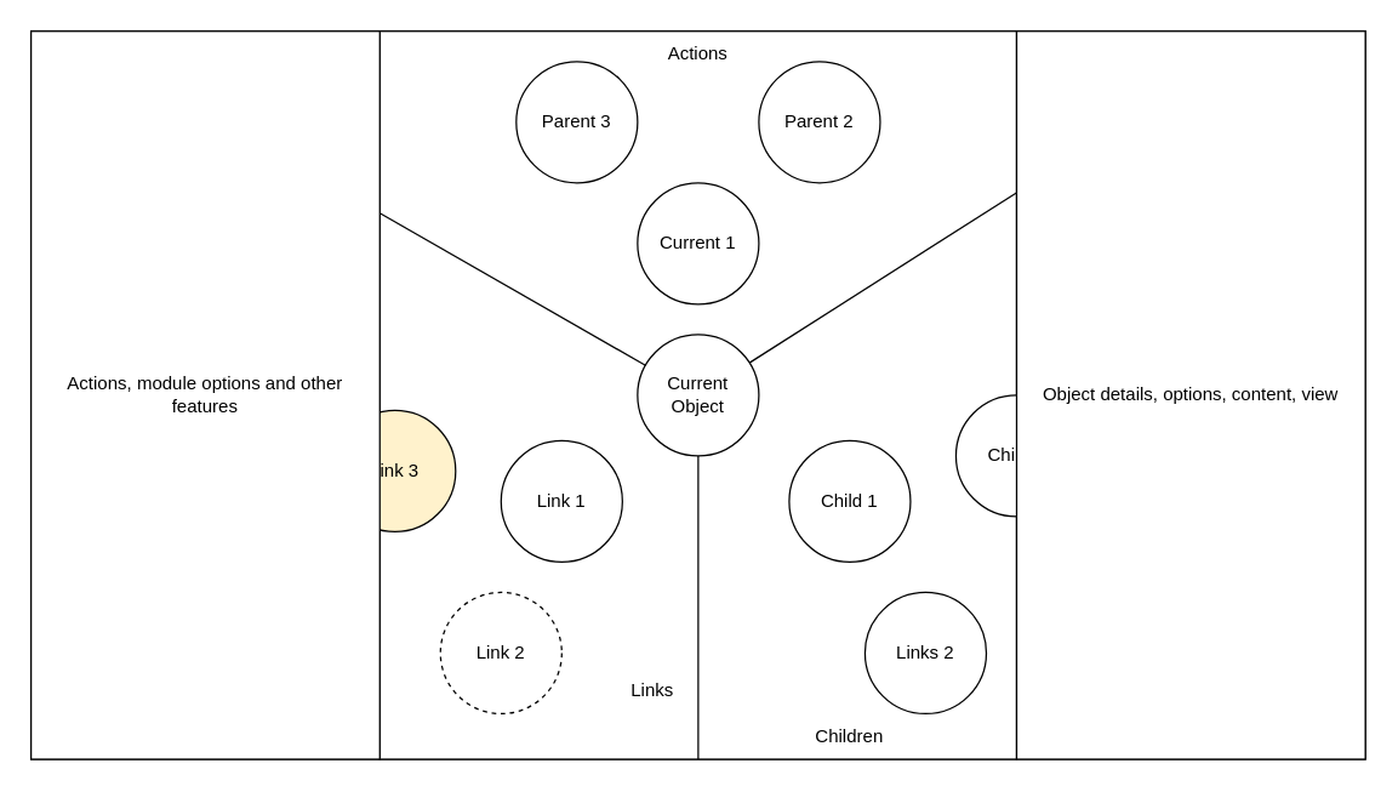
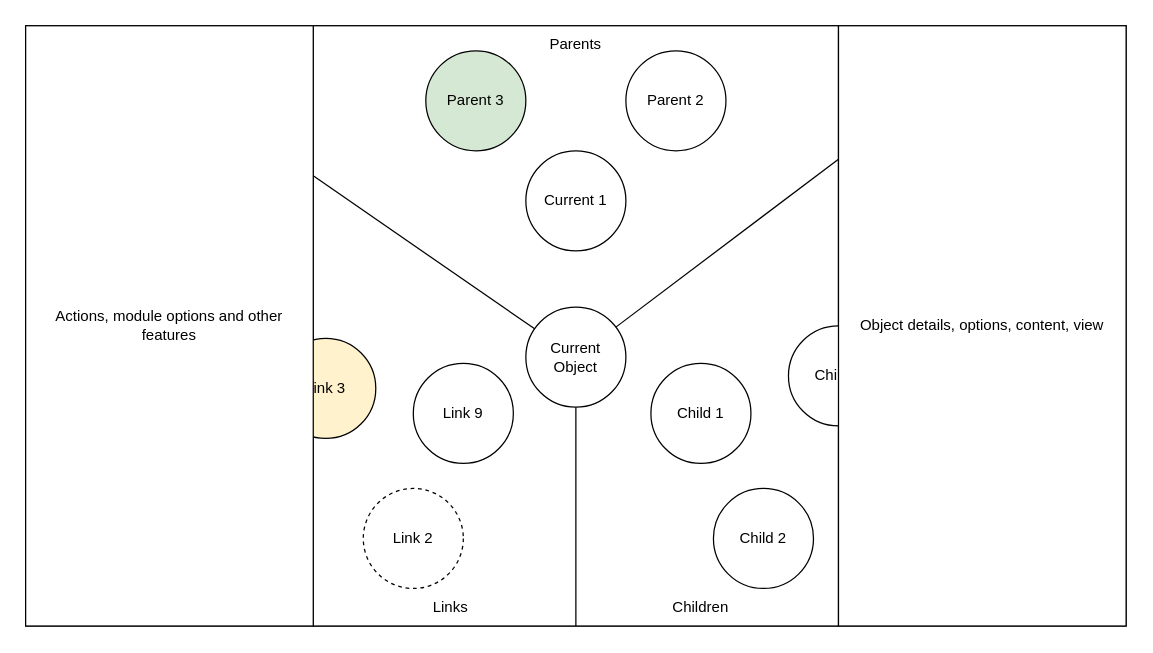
  <mxCell id="0" />
  <mxCell id="1" parent="0" />
  <mxCell id="2" value="" style="rounded=0;whiteSpace=wrap;html=1;" vertex="1" parent="1"><mxGeometry x="20" y="20" width="880" height="480" as="geometry" /></mxCell>
  <mxCell id="3" value="" style="rounded=0;whiteSpace=wrap;html=1;" vertex="1" parent="1"><mxGeometry x="250" y="20" width="420" height="480" as="geometry" /></mxCell>
- <mxCell id="4" value="Current Object" style="ellipse;whiteSpace=wrap;html=1;aspect=fixed;" vertex="1" parent="1"><mxGeometry x="420" y="220" width="80" height="80" as="geometry" /></mxCell>
+ <mxCell id="4" value="Current Object" style="ellipse;whiteSpace=wrap;html=1;aspect=fixed;" vertex="1" parent="1"><mxGeometry x="420" y="245" width="80" height="80" as="geometry" /></mxCell>
  <mxCell id="5" value="Current 1" style="ellipse;whiteSpace=wrap;html=1;aspect=fixed;" vertex="1" parent="1"><mxGeometry x="420" y="120" width="80" height="80" as="geometry" /></mxCell>
- <mxCell id="6" value="Parent 3" style="ellipse;whiteSpace=wrap;html=1;aspect=fixed;" vertex="1" parent="1"><mxGeometry x="340" y="40" width="80" height="80" as="geometry" /></mxCell>
- <mxCell id="7" value="Link 1" style="ellipse;whiteSpace=wrap;html=1;aspect=fixed;" vertex="1" parent="1"><mxGeometry x="330" y="290" width="80" height="80" as="geometry" /></mxCell>
+ <mxCell id="6" value="Parent 3" style="ellipse;whiteSpace=wrap;html=1;aspect=fixed;fillColor=#d5e8d4;" vertex="1" parent="1"><mxGeometry x="340" y="40" width="80" height="80" as="geometry" /></mxCell>
+ <mxCell id="7" value="Link 9" style="ellipse;whiteSpace=wrap;html=1;aspect=fixed;" vertex="1" parent="1"><mxGeometry x="330" y="290" width="80" height="80" as="geometry" /></mxCell>
  <mxCell id="8" value="Child 1" style="ellipse;whiteSpace=wrap;html=1;aspect=fixed;" vertex="1" parent="1"><mxGeometry x="520" y="290" width="80" height="80" as="geometry" /></mxCell>
  <mxCell id="9" value="Link 2" style="ellipse;whiteSpace=wrap;html=1;aspect=fixed;dashed=1;" vertex="1" parent="1"><mxGeometry x="290" y="390" width="80" height="80" as="geometry" /></mxCell>
  <mxCell id="10" value="" style="endArrow=none;html=1;rounded=0;exitX=1.005;exitY=0.219;exitDx=0;exitDy=0;exitPerimeter=0;" edge="1" parent="1" source="3" target="4"><mxGeometry width="50" height="50" relative="1" as="geometry"><mxPoint x="380" y="280" as="sourcePoint" /><mxPoint x="430" y="230" as="targetPoint" /></mxGeometry></mxCell>
  <mxCell id="11" value="" style="endArrow=none;html=1;rounded=0;exitX=0;exitY=0.25;exitDx=0;exitDy=0;" edge="1" parent="1" source="3" target="4"><mxGeometry width="50" height="50" relative="1" as="geometry"><mxPoint x="380" y="280" as="sourcePoint" /><mxPoint x="430" y="230" as="targetPoint" /></mxGeometry></mxCell>
  <mxCell id="12" value="Parent 2" style="ellipse;whiteSpace=wrap;html=1;aspect=fixed;" vertex="1" parent="1"><mxGeometry x="500" y="40" width="80" height="80" as="geometry" /></mxCell>
  <mxCell id="13" value="" style="endArrow=none;html=1;rounded=0;exitX=0.5;exitY=1;exitDx=0;exitDy=0;" edge="1" parent="1" source="3" target="4"><mxGeometry width="50" height="50" relative="1" as="geometry"><mxPoint x="260" y="150" as="sourcePoint" /><mxPoint x="435.27" y="250.154" as="targetPoint" /></mxGeometry></mxCell>
- <mxCell id="14" value="Links 2" style="ellipse;whiteSpace=wrap;html=1;aspect=fixed;" vertex="1" parent="1"><mxGeometry x="570" y="390" width="80" height="80" as="geometry" /></mxCell>
+ <mxCell id="14" value="Child 2" style="ellipse;whiteSpace=wrap;html=1;aspect=fixed;" vertex="1" parent="1"><mxGeometry x="570" y="390" width="80" height="80" as="geometry" /></mxCell>
  <mxCell id="15" value="Child 3" style="ellipse;whiteSpace=wrap;html=1;aspect=fixed;" vertex="1" parent="1"><mxGeometry x="630" y="260" width="80" height="80" as="geometry" /></mxCell>
  <mxCell id="16" value="Link 3" style="ellipse;whiteSpace=wrap;html=1;aspect=fixed;fillColor=#fff2cc;" vertex="1" parent="1"><mxGeometry x="220" y="270" width="80" height="80" as="geometry" /></mxCell>
  <mxCell id="17" value="Actions, module options and other features" style="rounded=0;whiteSpace=wrap;html=1;" vertex="1" parent="1"><mxGeometry x="20" y="20" width="230" height="480" as="geometry" /></mxCell>
  <mxCell id="18" value="Object details, options, content, view" style="rounded=0;whiteSpace=wrap;html=1;" vertex="1" parent="1"><mxGeometry x="670" y="20" width="230" height="480" as="geometry" /></mxCell>
- <mxCell id="19" value="Actions" style="text;html=1;strokeColor=none;fillColor=none;align=center;verticalAlign=middle;whiteSpace=wrap;rounded=0;" vertex="1" parent="1"><mxGeometry x="430" y="20" width="60" height="30" as="geometry" /></mxCell>
+ <mxCell id="19" value="Parents" style="text;html=1;strokeColor=none;fillColor=none;align=center;verticalAlign=middle;whiteSpace=wrap;rounded=0;" vertex="1" parent="1"><mxGeometry x="430" y="20" width="60" height="30" as="geometry" /></mxCell>
  <mxCell id="20" value="Children" style="text;html=1;strokeColor=none;fillColor=none;align=center;verticalAlign=middle;whiteSpace=wrap;rounded=0;" vertex="1" parent="1"><mxGeometry x="530" y="470" width="60" height="30" as="geometry" /></mxCell>
- <mxCell id="21" value="Links" style="text;html=1;strokeColor=none;fillColor=none;align=center;verticalAlign=middle;whiteSpace=wrap;rounded=0;" vertex="1" parent="1"><mxGeometry x="400" y="440" width="60" height="30" as="geometry" /></mxCell>
+ <mxCell id="21" value="Links" style="text;html=1;strokeColor=none;fillColor=none;align=center;verticalAlign=middle;whiteSpace=wrap;rounded=0;" vertex="1" parent="1"><mxGeometry x="330" y="470" width="60" height="30" as="geometry" /></mxCell>
